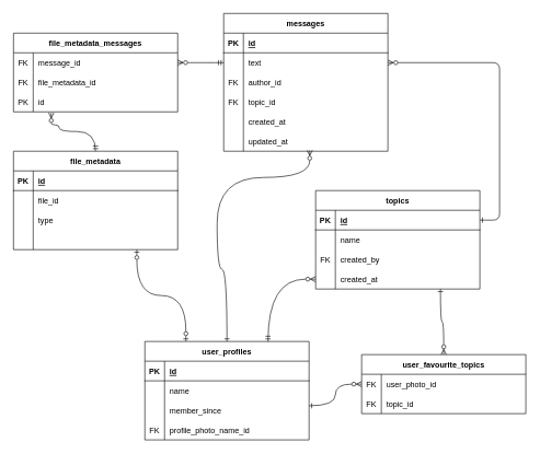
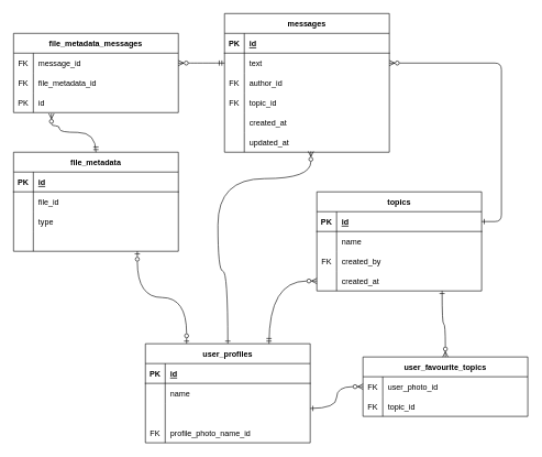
  <mxCell id="0" />
  <mxCell id="1" parent="0" />
  <mxCell id="2" value="topics" style="shape=table;startSize=30;container=1;collapsible=1;childLayout=tableLayout;fixedRows=1;rowLines=0;fontStyle=1;align=center;resizeLast=1;" parent="1" vertex="1"><mxGeometry x="480" y="290" width="250" height="150" as="geometry" /></mxCell>
  <mxCell id="3" value="" style="shape=partialRectangle;collapsible=0;dropTarget=0;pointerEvents=0;fillColor=none;points=[[0,0.5],[1,0.5]];portConstraint=eastwest;top=0;left=0;right=0;bottom=1;" parent="2" vertex="1"><mxGeometry y="30" width="250" height="30" as="geometry" /></mxCell>
  <mxCell id="4" value="PK" style="shape=partialRectangle;overflow=hidden;connectable=0;fillColor=none;top=0;left=0;bottom=0;right=0;fontStyle=1;" parent="3" vertex="1"><mxGeometry width="30" height="30" as="geometry"><mxRectangle width="30" height="30" as="alternateBounds" /></mxGeometry></mxCell>
  <mxCell id="5" value="id" style="shape=partialRectangle;overflow=hidden;connectable=0;fillColor=none;top=0;left=0;bottom=0;right=0;align=left;spacingLeft=6;fontStyle=5;" parent="3" vertex="1"><mxGeometry x="30" width="220" height="30" as="geometry"><mxRectangle width="220" height="30" as="alternateBounds" /></mxGeometry></mxCell>
  <mxCell id="6" value="" style="shape=partialRectangle;collapsible=0;dropTarget=0;pointerEvents=0;fillColor=none;points=[[0,0.5],[1,0.5]];portConstraint=eastwest;top=0;left=0;right=0;bottom=0;" parent="2" vertex="1"><mxGeometry y="60" width="250" height="30" as="geometry" /></mxCell>
  <mxCell id="7" value="" style="shape=partialRectangle;overflow=hidden;connectable=0;fillColor=none;top=0;left=0;bottom=0;right=0;" parent="6" vertex="1"><mxGeometry width="30" height="30" as="geometry"><mxRectangle width="30" height="30" as="alternateBounds" /></mxGeometry></mxCell>
  <mxCell id="8" value="name" style="shape=partialRectangle;overflow=hidden;connectable=0;fillColor=none;top=0;left=0;bottom=0;right=0;align=left;spacingLeft=6;" parent="6" vertex="1"><mxGeometry x="30" width="220" height="30" as="geometry"><mxRectangle width="220" height="30" as="alternateBounds" /></mxGeometry></mxCell>
  <mxCell id="9" style="shape=partialRectangle;collapsible=0;dropTarget=0;pointerEvents=0;fillColor=none;points=[[0,0.5],[1,0.5]];portConstraint=eastwest;top=0;left=0;right=0;bottom=0;" vertex="1" parent="2"><mxGeometry y="90" width="250" height="30" as="geometry" /></mxCell>
  <mxCell id="10" value="FK" style="shape=partialRectangle;overflow=hidden;connectable=0;fillColor=none;top=0;left=0;bottom=0;right=0;" vertex="1" parent="9"><mxGeometry width="30" height="30" as="geometry"><mxRectangle width="30" height="30" as="alternateBounds" /></mxGeometry></mxCell>
  <mxCell id="11" value="created_by" style="shape=partialRectangle;overflow=hidden;connectable=0;fillColor=none;top=0;left=0;bottom=0;right=0;align=left;spacingLeft=6;" vertex="1" parent="9"><mxGeometry x="30" width="220" height="30" as="geometry"><mxRectangle width="220" height="30" as="alternateBounds" /></mxGeometry></mxCell>
  <mxCell id="12" style="shape=partialRectangle;collapsible=0;dropTarget=0;pointerEvents=0;fillColor=none;points=[[0,0.5],[1,0.5]];portConstraint=eastwest;top=0;left=0;right=0;bottom=0;" parent="2" vertex="1"><mxGeometry y="120" width="250" height="30" as="geometry" /></mxCell>
  <mxCell id="13" style="shape=partialRectangle;overflow=hidden;connectable=0;fillColor=none;top=0;left=0;bottom=0;right=0;" parent="12" vertex="1"><mxGeometry width="30" height="30" as="geometry"><mxRectangle width="30" height="30" as="alternateBounds" /></mxGeometry></mxCell>
  <mxCell id="14" value="created_at" style="shape=partialRectangle;overflow=hidden;connectable=0;fillColor=none;top=0;left=0;bottom=0;right=0;align=left;spacingLeft=6;" parent="12" vertex="1"><mxGeometry x="30" width="220" height="30" as="geometry"><mxRectangle width="220" height="30" as="alternateBounds" /></mxGeometry></mxCell>
  <mxCell id="15" value="messages" style="shape=table;startSize=30;container=1;collapsible=1;childLayout=tableLayout;fixedRows=1;rowLines=0;fontStyle=1;align=center;resizeLast=1;" parent="1" vertex="1"><mxGeometry x="340" y="20" width="250" height="210" as="geometry" /></mxCell>
  <mxCell id="16" value="" style="shape=partialRectangle;collapsible=0;dropTarget=0;pointerEvents=0;fillColor=none;points=[[0,0.5],[1,0.5]];portConstraint=eastwest;top=0;left=0;right=0;bottom=1;" parent="15" vertex="1"><mxGeometry y="30" width="250" height="30" as="geometry" /></mxCell>
  <mxCell id="17" value="PK" style="shape=partialRectangle;overflow=hidden;connectable=0;fillColor=none;top=0;left=0;bottom=0;right=0;fontStyle=1;" parent="16" vertex="1"><mxGeometry width="30" height="30" as="geometry"><mxRectangle width="30" height="30" as="alternateBounds" /></mxGeometry></mxCell>
  <mxCell id="18" value="id" style="shape=partialRectangle;overflow=hidden;connectable=0;fillColor=none;top=0;left=0;bottom=0;right=0;align=left;spacingLeft=6;fontStyle=5;" parent="16" vertex="1"><mxGeometry x="30" width="220" height="30" as="geometry"><mxRectangle width="220" height="30" as="alternateBounds" /></mxGeometry></mxCell>
  <mxCell id="19" value="" style="shape=partialRectangle;collapsible=0;dropTarget=0;pointerEvents=0;fillColor=none;points=[[0,0.5],[1,0.5]];portConstraint=eastwest;top=0;left=0;right=0;bottom=0;" parent="15" vertex="1"><mxGeometry y="60" width="250" height="30" as="geometry" /></mxCell>
  <mxCell id="20" value="" style="shape=partialRectangle;overflow=hidden;connectable=0;fillColor=none;top=0;left=0;bottom=0;right=0;" parent="19" vertex="1"><mxGeometry width="30" height="30" as="geometry"><mxRectangle width="30" height="30" as="alternateBounds" /></mxGeometry></mxCell>
  <mxCell id="21" value="text" style="shape=partialRectangle;overflow=hidden;connectable=0;fillColor=none;top=0;left=0;bottom=0;right=0;align=left;spacingLeft=6;" parent="19" vertex="1"><mxGeometry x="30" width="220" height="30" as="geometry"><mxRectangle width="220" height="30" as="alternateBounds" /></mxGeometry></mxCell>
  <mxCell id="22" style="shape=partialRectangle;collapsible=0;dropTarget=0;pointerEvents=0;fillColor=none;points=[[0,0.5],[1,0.5]];portConstraint=eastwest;top=0;left=0;right=0;bottom=0;" parent="15" vertex="1"><mxGeometry y="90" width="250" height="30" as="geometry" /></mxCell>
  <mxCell id="23" value="FK" style="shape=partialRectangle;overflow=hidden;connectable=0;fillColor=none;top=0;left=0;bottom=0;right=0;" parent="22" vertex="1"><mxGeometry width="30" height="30" as="geometry"><mxRectangle width="30" height="30" as="alternateBounds" /></mxGeometry></mxCell>
  <mxCell id="24" value="author_id" style="shape=partialRectangle;overflow=hidden;connectable=0;fillColor=none;top=0;left=0;bottom=0;right=0;align=left;spacingLeft=6;" parent="22" vertex="1"><mxGeometry x="30" width="220" height="30" as="geometry"><mxRectangle width="220" height="30" as="alternateBounds" /></mxGeometry></mxCell>
  <mxCell id="25" style="shape=partialRectangle;collapsible=0;dropTarget=0;pointerEvents=0;fillColor=none;points=[[0,0.5],[1,0.5]];portConstraint=eastwest;top=0;left=0;right=0;bottom=0;" parent="15" vertex="1"><mxGeometry y="120" width="250" height="30" as="geometry" /></mxCell>
  <mxCell id="26" value="FK" style="shape=partialRectangle;overflow=hidden;connectable=0;fillColor=none;top=0;left=0;bottom=0;right=0;" parent="25" vertex="1"><mxGeometry width="30" height="30" as="geometry"><mxRectangle width="30" height="30" as="alternateBounds" /></mxGeometry></mxCell>
  <mxCell id="27" value="topic_id" style="shape=partialRectangle;overflow=hidden;connectable=0;fillColor=none;top=0;left=0;bottom=0;right=0;align=left;spacingLeft=6;" parent="25" vertex="1"><mxGeometry x="30" width="220" height="30" as="geometry"><mxRectangle width="220" height="30" as="alternateBounds" /></mxGeometry></mxCell>
  <mxCell id="28" style="shape=partialRectangle;collapsible=0;dropTarget=0;pointerEvents=0;fillColor=none;points=[[0,0.5],[1,0.5]];portConstraint=eastwest;top=0;left=0;right=0;bottom=0;" parent="15" vertex="1"><mxGeometry y="150" width="250" height="30" as="geometry" /></mxCell>
  <mxCell id="29" style="shape=partialRectangle;overflow=hidden;connectable=0;fillColor=none;top=0;left=0;bottom=0;right=0;" parent="28" vertex="1"><mxGeometry width="30" height="30" as="geometry"><mxRectangle width="30" height="30" as="alternateBounds" /></mxGeometry></mxCell>
  <mxCell id="30" value="created_at" style="shape=partialRectangle;overflow=hidden;connectable=0;fillColor=none;top=0;left=0;bottom=0;right=0;align=left;spacingLeft=6;" parent="28" vertex="1"><mxGeometry x="30" width="220" height="30" as="geometry"><mxRectangle width="220" height="30" as="alternateBounds" /></mxGeometry></mxCell>
  <mxCell id="31" style="shape=partialRectangle;collapsible=0;dropTarget=0;pointerEvents=0;fillColor=none;points=[[0,0.5],[1,0.5]];portConstraint=eastwest;top=0;left=0;right=0;bottom=0;" parent="15" vertex="1"><mxGeometry y="180" width="250" height="30" as="geometry" /></mxCell>
  <mxCell id="32" style="shape=partialRectangle;overflow=hidden;connectable=0;fillColor=none;top=0;left=0;bottom=0;right=0;" parent="31" vertex="1"><mxGeometry width="30" height="30" as="geometry"><mxRectangle width="30" height="30" as="alternateBounds" /></mxGeometry></mxCell>
  <mxCell id="33" value="updated_at" style="shape=partialRectangle;overflow=hidden;connectable=0;fillColor=none;top=0;left=0;bottom=0;right=0;align=left;spacingLeft=6;" parent="31" vertex="1"><mxGeometry x="30" width="220" height="30" as="geometry"><mxRectangle width="220" height="30" as="alternateBounds" /></mxGeometry></mxCell>
  <mxCell id="34" value="" style="edgeStyle=entityRelationEdgeStyle;endArrow=ERone;startArrow=ERzeroToMany;endFill=0;startFill=0;" parent="1" source="19" target="3" edge="1"><mxGeometry width="100" height="100" relative="1" as="geometry"><mxPoint x="370" y="-10" as="sourcePoint" /><mxPoint x="310" y="-35" as="targetPoint" /></mxGeometry></mxCell>
  <mxCell id="35" value="file_metadata" style="shape=table;startSize=30;container=1;collapsible=1;childLayout=tableLayout;fixedRows=1;rowLines=0;fontStyle=1;align=center;resizeLast=1;" parent="1" vertex="1"><mxGeometry x="20" y="230" width="250" height="150" as="geometry" /></mxCell>
  <mxCell id="36" value="" style="shape=partialRectangle;collapsible=0;dropTarget=0;pointerEvents=0;fillColor=none;points=[[0,0.5],[1,0.5]];portConstraint=eastwest;top=0;left=0;right=0;bottom=1;" parent="35" vertex="1"><mxGeometry y="30" width="250" height="30" as="geometry" /></mxCell>
  <mxCell id="37" value="PK" style="shape=partialRectangle;overflow=hidden;connectable=0;fillColor=none;top=0;left=0;bottom=0;right=0;fontStyle=1;" parent="36" vertex="1"><mxGeometry width="30" height="30" as="geometry"><mxRectangle width="30" height="30" as="alternateBounds" /></mxGeometry></mxCell>
  <mxCell id="38" value="id" style="shape=partialRectangle;overflow=hidden;connectable=0;fillColor=none;top=0;left=0;bottom=0;right=0;align=left;spacingLeft=6;fontStyle=5;" parent="36" vertex="1"><mxGeometry x="30" width="220" height="30" as="geometry"><mxRectangle width="220" height="30" as="alternateBounds" /></mxGeometry></mxCell>
  <mxCell id="39" value="" style="shape=partialRectangle;collapsible=0;dropTarget=0;pointerEvents=0;fillColor=none;points=[[0,0.5],[1,0.5]];portConstraint=eastwest;top=0;left=0;right=0;bottom=0;" parent="35" vertex="1"><mxGeometry y="60" width="250" height="30" as="geometry" /></mxCell>
  <mxCell id="40" value="" style="shape=partialRectangle;overflow=hidden;connectable=0;fillColor=none;top=0;left=0;bottom=0;right=0;" parent="39" vertex="1"><mxGeometry width="30" height="30" as="geometry"><mxRectangle width="30" height="30" as="alternateBounds" /></mxGeometry></mxCell>
  <mxCell id="41" value="file_id" style="shape=partialRectangle;overflow=hidden;connectable=0;fillColor=none;top=0;left=0;bottom=0;right=0;align=left;spacingLeft=6;" parent="39" vertex="1"><mxGeometry x="30" width="220" height="30" as="geometry"><mxRectangle width="220" height="30" as="alternateBounds" /></mxGeometry></mxCell>
  <mxCell id="42" value="" style="shape=partialRectangle;collapsible=0;dropTarget=0;pointerEvents=0;fillColor=none;points=[[0,0.5],[1,0.5]];portConstraint=eastwest;top=0;left=0;right=0;bottom=0;" parent="35" vertex="1"><mxGeometry y="90" width="250" height="30" as="geometry" /></mxCell>
  <mxCell id="43" value="" style="shape=partialRectangle;overflow=hidden;connectable=0;fillColor=none;top=0;left=0;bottom=0;right=0;" parent="42" vertex="1"><mxGeometry width="30" height="30" as="geometry"><mxRectangle width="30" height="30" as="alternateBounds" /></mxGeometry></mxCell>
  <mxCell id="44" value="type" style="shape=partialRectangle;overflow=hidden;connectable=0;fillColor=none;top=0;left=0;bottom=0;right=0;align=left;spacingLeft=6;" parent="42" vertex="1"><mxGeometry x="30" width="220" height="30" as="geometry"><mxRectangle width="220" height="30" as="alternateBounds" /></mxGeometry></mxCell>
  <mxCell id="45" style="shape=partialRectangle;collapsible=0;dropTarget=0;pointerEvents=0;fillColor=none;points=[[0,0.5],[1,0.5]];portConstraint=eastwest;top=0;left=0;right=0;bottom=0;" parent="35" vertex="1"><mxGeometry y="120" width="250" height="30" as="geometry" /></mxCell>
  <mxCell id="46" style="shape=partialRectangle;overflow=hidden;connectable=0;fillColor=none;top=0;left=0;bottom=0;right=0;" parent="45" vertex="1"><mxGeometry width="30" height="30" as="geometry"><mxRectangle width="30" height="30" as="alternateBounds" /></mxGeometry></mxCell>
  <mxCell id="47" value="" style="shape=partialRectangle;overflow=hidden;connectable=0;fillColor=none;top=0;left=0;bottom=0;right=0;align=left;spacingLeft=6;" parent="45" vertex="1"><mxGeometry x="30" width="220" height="30" as="geometry"><mxRectangle width="220" height="30" as="alternateBounds" /></mxGeometry></mxCell>
  <mxCell id="48" value="" style="fontSize=12;html=1;endArrow=ERzeroToMany;startArrow=ERone;rounded=0;exitX=1;exitY=0.267;exitDx=0;exitDy=0;startFill=0;endFill=0;movable=1;resizable=1;rotatable=1;deletable=1;editable=1;locked=0;connectable=1;edgeStyle=orthogonalEdgeStyle;curved=1;entryX=0;entryY=0.5;entryDx=0;entryDy=0;exitPerimeter=0;" parent="1" source="58" target="65" edge="1"><mxGeometry width="100" height="100" relative="1" as="geometry"><mxPoint x="730" y="427" as="sourcePoint" /><mxPoint x="640" y="390" as="targetPoint" /></mxGeometry></mxCell>
  <mxCell id="49" value="" style="fontSize=12;html=1;endArrow=ERzeroToOne;startArrow=ERzeroToOne;rounded=0;exitX=0.751;exitY=1;exitDx=0;exitDy=0;startFill=0;endFill=0;movable=1;resizable=1;rotatable=1;deletable=1;editable=1;locked=0;connectable=1;edgeStyle=orthogonalEdgeStyle;curved=1;exitPerimeter=0;entryX=0.25;entryY=0;entryDx=0;entryDy=0;" parent="1" source="45" target="51" edge="1"><mxGeometry width="100" height="100" relative="1" as="geometry"><mxPoint x="230" y="294.5" as="sourcePoint" /><mxPoint x="480" y="517" as="targetPoint" /></mxGeometry></mxCell>
  <mxCell id="50" value="" style="fontSize=12;html=1;endArrow=ERzeroToMany;startArrow=ERone;rounded=0;exitX=0.5;exitY=0;exitDx=0;exitDy=0;startFill=0;endFill=0;movable=1;resizable=1;rotatable=1;deletable=1;editable=1;locked=0;connectable=1;edgeStyle=orthogonalEdgeStyle;curved=1;entryX=0.524;entryY=0.956;entryDx=0;entryDy=0;entryPerimeter=0;" parent="1" source="51" target="31" edge="1"><mxGeometry width="100" height="100" relative="1" as="geometry"><mxPoint x="605" y="382" as="sourcePoint" /><mxPoint x="490" y="215" as="targetPoint" /><Array as="points"><mxPoint x="330" y="410" /><mxPoint x="330" y="270" /><mxPoint x="471" y="270" /></Array></mxGeometry></mxCell>
  <mxCell id="51" value="user_profiles" style="shape=table;startSize=30;container=1;collapsible=1;childLayout=tableLayout;fixedRows=1;rowLines=0;fontStyle=1;align=center;resizeLast=1;" parent="1" vertex="1"><mxGeometry x="220" y="520" width="250" height="150" as="geometry" /></mxCell>
  <mxCell id="52" value="" style="shape=partialRectangle;collapsible=0;dropTarget=0;pointerEvents=0;fillColor=none;points=[[0,0.5],[1,0.5]];portConstraint=eastwest;top=0;left=0;right=0;bottom=1;" parent="51" vertex="1"><mxGeometry y="30" width="250" height="30" as="geometry" /></mxCell>
  <mxCell id="53" value="PK" style="shape=partialRectangle;overflow=hidden;connectable=0;fillColor=none;top=0;left=0;bottom=0;right=0;fontStyle=1;" parent="52" vertex="1"><mxGeometry width="30" height="30" as="geometry"><mxRectangle width="30" height="30" as="alternateBounds" /></mxGeometry></mxCell>
  <mxCell id="54" value="id" style="shape=partialRectangle;overflow=hidden;connectable=0;fillColor=none;top=0;left=0;bottom=0;right=0;align=left;spacingLeft=6;fontStyle=5;" parent="52" vertex="1"><mxGeometry x="30" width="220" height="30" as="geometry"><mxRectangle width="220" height="30" as="alternateBounds" /></mxGeometry></mxCell>
  <mxCell id="55" value="" style="shape=partialRectangle;collapsible=0;dropTarget=0;pointerEvents=0;fillColor=none;points=[[0,0.5],[1,0.5]];portConstraint=eastwest;top=0;left=0;right=0;bottom=0;" parent="51" vertex="1"><mxGeometry y="60" width="250" height="30" as="geometry" /></mxCell>
  <mxCell id="56" value="" style="shape=partialRectangle;overflow=hidden;connectable=0;fillColor=none;top=0;left=0;bottom=0;right=0;" parent="55" vertex="1"><mxGeometry width="30" height="30" as="geometry"><mxRectangle width="30" height="30" as="alternateBounds" /></mxGeometry></mxCell>
  <mxCell id="57" value="name" style="shape=partialRectangle;overflow=hidden;connectable=0;fillColor=none;top=0;left=0;bottom=0;right=0;align=left;spacingLeft=6;" parent="55" vertex="1"><mxGeometry x="30" width="220" height="30" as="geometry"><mxRectangle width="220" height="30" as="alternateBounds" /></mxGeometry></mxCell>
  <mxCell id="58" value="" style="shape=partialRectangle;collapsible=0;dropTarget=0;pointerEvents=0;fillColor=none;points=[[0,0.5],[1,0.5]];portConstraint=eastwest;top=0;left=0;right=0;bottom=0;" parent="51" vertex="1"><mxGeometry y="90" width="250" height="30" as="geometry" /></mxCell>
  <mxCell id="59" value="" style="shape=partialRectangle;overflow=hidden;connectable=0;fillColor=none;top=0;left=0;bottom=0;right=0;" parent="58" vertex="1"><mxGeometry width="30" height="30" as="geometry"><mxRectangle width="30" height="30" as="alternateBounds" /></mxGeometry></mxCell>
- <mxCell id="60" value="member_since" style="shape=partialRectangle;overflow=hidden;connectable=0;fillColor=none;top=0;left=0;bottom=0;right=0;align=left;spacingLeft=6;" parent="58" vertex="1"><mxGeometry x="30" width="220" height="30" as="geometry"><mxRectangle width="220" height="30" as="alternateBounds" /></mxGeometry></mxCell>
  <mxCell id="61" style="shape=partialRectangle;collapsible=0;dropTarget=0;pointerEvents=0;fillColor=none;points=[[0,0.5],[1,0.5]];portConstraint=eastwest;top=0;left=0;right=0;bottom=0;" parent="51" vertex="1"><mxGeometry y="120" width="250" height="30" as="geometry" /></mxCell>
  <mxCell id="62" value="FK" style="shape=partialRectangle;overflow=hidden;connectable=0;fillColor=none;top=0;left=0;bottom=0;right=0;" parent="61" vertex="1"><mxGeometry width="30" height="30" as="geometry"><mxRectangle width="30" height="30" as="alternateBounds" /></mxGeometry></mxCell>
  <mxCell id="63" value="profile_photo_name_id" style="shape=partialRectangle;overflow=hidden;connectable=0;fillColor=none;top=0;left=0;bottom=0;right=0;align=left;spacingLeft=6;" parent="61" vertex="1"><mxGeometry x="30" width="220" height="30" as="geometry"><mxRectangle width="220" height="30" as="alternateBounds" /></mxGeometry></mxCell>
  <mxCell id="64" value="user_favourite_topics" style="shape=table;startSize=30;container=1;collapsible=1;childLayout=tableLayout;fixedRows=1;rowLines=0;fontStyle=1;align=center;resizeLast=1;" vertex="1" parent="1"><mxGeometry x="550" y="540" width="250" height="90" as="geometry" /></mxCell>
  <mxCell id="65" value="" style="shape=partialRectangle;collapsible=0;dropTarget=0;pointerEvents=0;fillColor=none;points=[[0,0.5],[1,0.5]];portConstraint=eastwest;top=0;left=0;right=0;bottom=0;" vertex="1" parent="64"><mxGeometry y="30" width="250" height="30" as="geometry" /></mxCell>
  <mxCell id="66" value="FK" style="shape=partialRectangle;overflow=hidden;connectable=0;fillColor=none;top=0;left=0;bottom=0;right=0;" vertex="1" parent="65"><mxGeometry width="30" height="30" as="geometry"><mxRectangle width="30" height="30" as="alternateBounds" /></mxGeometry></mxCell>
  <mxCell id="67" value="user_photo_id" style="shape=partialRectangle;overflow=hidden;connectable=0;fillColor=none;top=0;left=0;bottom=0;right=0;align=left;spacingLeft=6;" vertex="1" parent="65"><mxGeometry x="30" width="220" height="30" as="geometry"><mxRectangle width="220" height="30" as="alternateBounds" /></mxGeometry></mxCell>
  <mxCell id="68" value="" style="shape=partialRectangle;collapsible=0;dropTarget=0;pointerEvents=0;fillColor=none;points=[[0,0.5],[1,0.5]];portConstraint=eastwest;top=0;left=0;right=0;bottom=0;" vertex="1" parent="64"><mxGeometry y="60" width="250" height="30" as="geometry" /></mxCell>
  <mxCell id="69" value="FK" style="shape=partialRectangle;overflow=hidden;connectable=0;fillColor=none;top=0;left=0;bottom=0;right=0;" vertex="1" parent="68"><mxGeometry width="30" height="30" as="geometry"><mxRectangle width="30" height="30" as="alternateBounds" /></mxGeometry></mxCell>
  <mxCell id="70" value="topic_id" style="shape=partialRectangle;overflow=hidden;connectable=0;fillColor=none;top=0;left=0;bottom=0;right=0;align=left;spacingLeft=6;" vertex="1" parent="68"><mxGeometry x="30" width="220" height="30" as="geometry"><mxRectangle width="220" height="30" as="alternateBounds" /></mxGeometry></mxCell>
  <mxCell id="71" value="" style="fontSize=12;html=1;endArrow=ERone;startArrow=ERzeroToMany;rounded=0;startFill=0;endFill=0;movable=1;resizable=1;rotatable=1;deletable=1;editable=1;locked=0;connectable=1;edgeStyle=orthogonalEdgeStyle;curved=1;entryX=0.76;entryY=1;entryDx=0;entryDy=0;entryPerimeter=0;" edge="1" parent="1" source="64" target="12"><mxGeometry width="100" height="100" relative="1" as="geometry"><mxPoint x="580" y="503" as="sourcePoint" /><mxPoint x="680" y="490" as="targetPoint" /></mxGeometry></mxCell>
  <mxCell id="72" value="file_metadata_messages" style="shape=table;startSize=30;container=1;collapsible=1;childLayout=tableLayout;fixedRows=1;rowLines=0;fontStyle=1;align=center;resizeLast=1;" vertex="1" parent="1"><mxGeometry x="20" y="50" width="250" height="120" as="geometry" /></mxCell>
  <mxCell id="73" value="" style="shape=partialRectangle;collapsible=0;dropTarget=0;pointerEvents=0;fillColor=none;points=[[0,0.5],[1,0.5]];portConstraint=eastwest;top=0;left=0;right=0;bottom=0;" vertex="1" parent="72"><mxGeometry y="30" width="250" height="30" as="geometry" /></mxCell>
  <mxCell id="74" value="FK" style="shape=partialRectangle;overflow=hidden;connectable=0;fillColor=none;top=0;left=0;bottom=0;right=0;" vertex="1" parent="73"><mxGeometry width="30" height="30" as="geometry"><mxRectangle width="30" height="30" as="alternateBounds" /></mxGeometry></mxCell>
  <mxCell id="75" value="message_id" style="shape=partialRectangle;overflow=hidden;connectable=0;fillColor=none;top=0;left=0;bottom=0;right=0;align=left;spacingLeft=6;" vertex="1" parent="73"><mxGeometry x="30" width="220" height="30" as="geometry"><mxRectangle width="220" height="30" as="alternateBounds" /></mxGeometry></mxCell>
  <mxCell id="76" style="shape=partialRectangle;collapsible=0;dropTarget=0;pointerEvents=0;fillColor=none;points=[[0,0.5],[1,0.5]];portConstraint=eastwest;top=0;left=0;right=0;bottom=0;" vertex="1" parent="72"><mxGeometry y="60" width="250" height="30" as="geometry" /></mxCell>
  <mxCell id="77" value="FK" style="shape=partialRectangle;overflow=hidden;connectable=0;fillColor=none;top=0;left=0;bottom=0;right=0;" vertex="1" parent="76"><mxGeometry width="30" height="30" as="geometry"><mxRectangle width="30" height="30" as="alternateBounds" /></mxGeometry></mxCell>
  <mxCell id="78" value="file_metadata_id" style="shape=partialRectangle;overflow=hidden;connectable=0;fillColor=none;top=0;left=0;bottom=0;right=0;align=left;spacingLeft=6;" vertex="1" parent="76"><mxGeometry x="30" width="220" height="30" as="geometry"><mxRectangle width="220" height="30" as="alternateBounds" /></mxGeometry></mxCell>
  <mxCell id="79" style="shape=partialRectangle;collapsible=0;dropTarget=0;pointerEvents=0;fillColor=none;points=[[0,0.5],[1,0.5]];portConstraint=eastwest;top=0;left=0;right=0;bottom=0;" vertex="1" parent="72"><mxGeometry y="90" width="250" height="30" as="geometry" /></mxCell>
  <mxCell id="80" value="PK" style="shape=partialRectangle;overflow=hidden;connectable=0;fillColor=none;top=0;left=0;bottom=0;right=0;" vertex="1" parent="79"><mxGeometry width="30" height="30" as="geometry"><mxRectangle width="30" height="30" as="alternateBounds" /></mxGeometry></mxCell>
  <mxCell id="81" value="id" style="shape=partialRectangle;overflow=hidden;connectable=0;fillColor=none;top=0;left=0;bottom=0;right=0;align=left;spacingLeft=6;" vertex="1" parent="79"><mxGeometry x="30" width="220" height="30" as="geometry"><mxRectangle width="220" height="30" as="alternateBounds" /></mxGeometry></mxCell>
  <mxCell id="82" value="" style="fontSize=12;html=1;endArrow=ERmandOne;startArrow=ERzeroToMany;rounded=0;entryX=0;entryY=0.5;entryDx=0;entryDy=0;startFill=0;endFill=0;movable=1;resizable=1;rotatable=1;deletable=1;editable=1;locked=0;connectable=1;edgeStyle=orthogonalEdgeStyle;curved=1;" edge="1" parent="1" source="73" target="19"><mxGeometry width="100" height="100" relative="1" as="geometry"><mxPoint x="330" y="-15" as="sourcePoint" /><mxPoint x="505" y="-110" as="targetPoint" /></mxGeometry></mxCell>
  <mxCell id="83" value="" style="fontSize=12;html=1;endArrow=ERmandOne;startArrow=ERzeroToMany;rounded=0;startFill=0;endFill=0;movable=1;resizable=1;rotatable=1;deletable=1;editable=1;locked=0;connectable=1;edgeStyle=orthogonalEdgeStyle;curved=1;exitX=0.23;exitY=1.044;exitDx=0;exitDy=0;exitPerimeter=0;" edge="1" parent="1" source="79" target="35"><mxGeometry width="100" height="100" relative="1" as="geometry"><mxPoint x="90" y="160" as="sourcePoint" /><mxPoint x="160" y="160" as="targetPoint" /><Array as="points"><mxPoint x="78" y="190" /><mxPoint x="90" y="190" /><mxPoint x="90" y="200" /><mxPoint x="145" y="200" /></Array></mxGeometry></mxCell>
  <mxCell id="84" value="" style="fontSize=12;html=1;endArrow=ERzeroToMany;startArrow=ERmandOne;rounded=0;exitX=0.75;exitY=0;exitDx=0;exitDy=0;startFill=0;endFill=0;movable=1;resizable=1;rotatable=1;deletable=1;editable=1;locked=0;connectable=1;edgeStyle=orthogonalEdgeStyle;curved=1;entryX=0;entryY=0.5;entryDx=0;entryDy=0;" edge="1" parent="1" source="51" target="12"><mxGeometry width="100" height="100" relative="1" as="geometry"><mxPoint x="389.43" y="473" as="sourcePoint" /><mxPoint x="469.43" y="440" as="targetPoint" /></mxGeometry></mxCell>
